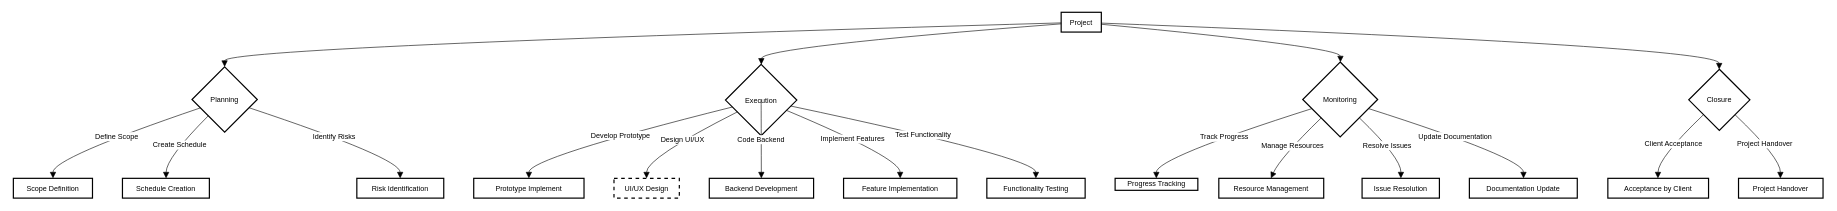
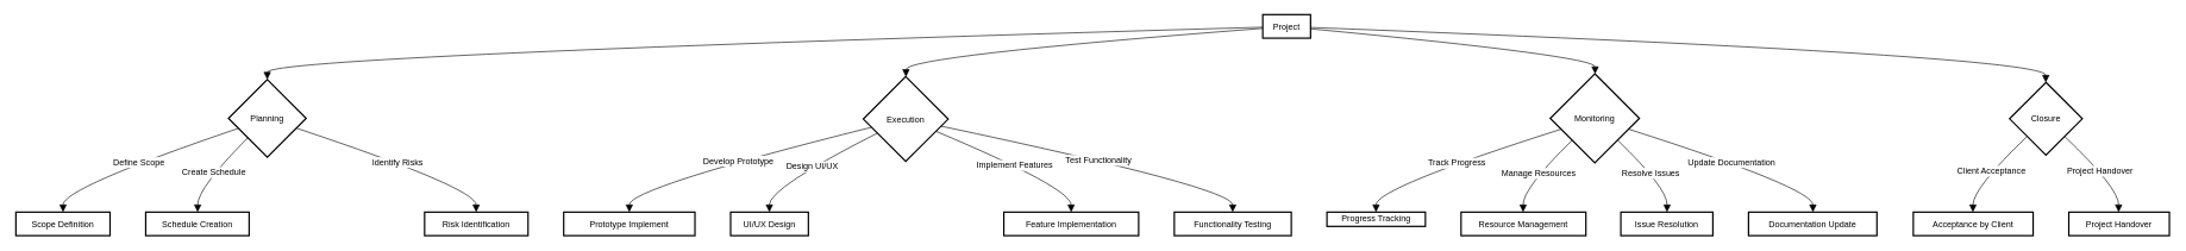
  <mxCell id="0" />
  <mxCell id="1" parent="0" />
  <mxCell id="2" value="Project" style="whiteSpace=wrap;strokeWidth=2;" vertex="1" parent="1"><mxGeometry x="1768" y="20" width="67" height="33" as="geometry" /></mxCell>
  <mxCell id="3" value="Planning" style="rhombus;strokeWidth=2;whiteSpace=wrap;" vertex="1" parent="1"><mxGeometry x="318" y="111" width="109" height="109" as="geometry" /></mxCell>
  <mxCell id="4" value="Scope Definition" style="whiteSpace=wrap;strokeWidth=2;" vertex="1" parent="1"><mxGeometry x="20" y="297" width="132" height="33" as="geometry" /></mxCell>
  <mxCell id="5" value="Schedule Creation" style="whiteSpace=wrap;strokeWidth=2;" vertex="1" parent="1"><mxGeometry x="202" y="297" width="145" height="33" as="geometry" /></mxCell>
  <mxCell id="6" value="Risk Identification" style="whiteSpace=wrap;strokeWidth=2;" vertex="1" parent="1"><mxGeometry x="593" y="297" width="145" height="33" as="geometry" /></mxCell>
  <mxCell id="7" value="Execution" style="rhombus;strokeWidth=2;whiteSpace=wrap;" vertex="1" parent="1"><mxGeometry x="1208" y="107" width="119" height="119" as="geometry" /></mxCell>
  <mxCell id="8" value="Prototype Implement" style="whiteSpace=wrap;strokeWidth=2;" vertex="1" parent="1"><mxGeometry x="788" y="297" width="184" height="33" as="geometry" /></mxCell>
- <mxCell id="9" value="UI/UX Design" style="whiteSpace=wrap;strokeWidth=2;dashed=1;" vertex="1" parent="1"><mxGeometry x="1022" y="297" width="109" height="33" as="geometry" /></mxCell>
- <mxCell id="10" value="Backend Development" style="whiteSpace=wrap;strokeWidth=2;" vertex="1" parent="1"><mxGeometry x="1181" y="297" width="174" height="33" as="geometry" /></mxCell>
+ <mxCell id="9" value="UI/UX Design" style="whiteSpace=wrap;strokeWidth=2;" vertex="1" parent="1"><mxGeometry x="1022" y="297" width="109" height="33" as="geometry" /></mxCell>
  <mxCell id="11" value="Feature Implementation" style="whiteSpace=wrap;strokeWidth=2;" vertex="1" parent="1"><mxGeometry x="1405" y="297" width="189" height="33" as="geometry" /></mxCell>
  <mxCell id="12" value="Functionality Testing" style="whiteSpace=wrap;strokeWidth=2;" vertex="1" parent="1"><mxGeometry x="1644" y="297" width="164" height="33" as="geometry" /></mxCell>
  <mxCell id="13" value="Monitoring" style="rhombus;strokeWidth=2;whiteSpace=wrap;" vertex="1" parent="1"><mxGeometry x="2171" y="103" width="125" height="125" as="geometry" /></mxCell>
  <mxCell id="14" value="Progress Tracking" style="whiteSpace=wrap;strokeWidth=2;" vertex="1" parent="1"><mxGeometry x="1858" y="297" width="138" height="20" as="geometry" /></mxCell>
- <mxCell id="15" value="Resource Management" style="whiteSpace=wrap;strokeWidth=2;" vertex="1" parent="1"><mxGeometry x="2031" y="297" width="175" height="33" as="geometry" /></mxCell>
+ <mxCell id="15" value="Resource Management" style="whiteSpace=wrap;strokeWidth=2;" vertex="1" parent="1"><mxGeometry x="2046" y="297" width="175" height="33" as="geometry" /></mxCell>
  <mxCell id="16" value="Issue Resolution" style="whiteSpace=wrap;strokeWidth=2;" vertex="1" parent="1"><mxGeometry x="2270" y="297" width="129" height="33" as="geometry" /></mxCell>
  <mxCell id="17" value="Documentation Update" style="whiteSpace=wrap;strokeWidth=2;" vertex="1" parent="1"><mxGeometry x="2449" y="297" width="180" height="33" as="geometry" /></mxCell>
  <mxCell id="18" value="Closure" style="rhombus;strokeWidth=2;whiteSpace=wrap;" vertex="1" parent="1"><mxGeometry x="2815" y="115" width="102" height="102" as="geometry" /></mxCell>
  <mxCell id="19" value="Acceptance by Client" style="whiteSpace=wrap;strokeWidth=2;" vertex="1" parent="1"><mxGeometry x="2680" y="297" width="168" height="33" as="geometry" /></mxCell>
  <mxCell id="20" value="Project Handover" style="whiteSpace=wrap;strokeWidth=2;" vertex="1" parent="1"><mxGeometry x="2898" y="297" width="141" height="33" as="geometry" /></mxCell>
  <mxCell id="21" value="" style="curved=1;startArrow=none;endArrow=block;exitX=-0.003;exitY=0.536;entryX=0.5;entryY=0.002;rounded=0;fontSize=12;startSize=8;endSize=8;" edge="1" parent="1" source="2" target="3"><mxGeometry relative="1" as="geometry"><Array as="points"><mxPoint x="372" y="78" /></Array></mxGeometry></mxCell>
  <mxCell id="22" value="Define Scope" style="curved=1;startArrow=none;endArrow=block;exitX=-0.001;exitY=0.673;entryX=0.501;entryY=-0.008;rounded=0;fontSize=12;startSize=8;endSize=8;" edge="1" parent="1" source="3" target="4"><mxGeometry relative="1" as="geometry"><Array as="points"><mxPoint x="86" y="263" /></Array></mxGeometry></mxCell>
  <mxCell id="23" value="Create Schedule" style="curved=1;startArrow=none;endArrow=block;exitX=-0.001;exitY=0.999;entryX=0.502;entryY=-0.008;rounded=0;fontSize=12;startSize=8;endSize=8;" edge="1" parent="1" source="3" target="5"><mxGeometry relative="1" as="geometry"><Array as="points"><mxPoint x="275" y="263" /></Array></mxGeometry></mxCell>
  <mxCell id="24" value="Identify Risks" style="curved=1;startArrow=none;endArrow=block;exitX=1.001;exitY=0.669;entryX=0.499;entryY=-0.008;rounded=0;fontSize=12;startSize=8;endSize=8;" edge="1" parent="1" source="3" target="6"><mxGeometry relative="1" as="geometry"><Array as="points"><mxPoint x="665" y="263" /></Array></mxGeometry></mxCell>
  <mxCell id="25" value="" style="curved=1;startArrow=none;endArrow=block;exitX=-0.003;exitY=0.585;entryX=0.502;entryY=-0.004;rounded=0;fontSize=12;startSize=8;endSize=8;" edge="1" parent="1" source="2" target="7"><mxGeometry relative="1" as="geometry"><Array as="points"><mxPoint x="1268" y="78" /></Array></mxGeometry></mxCell>
  <mxCell id="26" value="Develop Prototype" style="curved=1;startArrow=none;endArrow=block;exitX=0.004;exitY=0.619;entryX=0.5;entryY=-0.008;rounded=0;fontSize=12;startSize=8;endSize=8;" edge="1" parent="1" source="7" target="8"><mxGeometry relative="1" as="geometry"><Array as="points"><mxPoint x="880" y="263" /></Array></mxGeometry></mxCell>
  <mxCell id="27" value="Design UI/UX" style="curved=1;startArrow=none;endArrow=block;exitX=0.004;exitY=0.746;entryX=0.499;entryY=-0.008;rounded=0;fontSize=12;startSize=8;endSize=8;" edge="1" parent="1" source="7" target="9"><mxGeometry relative="1" as="geometry"><Array as="points"><mxPoint x="1076" y="263" /></Array></mxGeometry></mxCell>
- <mxCell id="28" value="Code Backend" style="curved=1;startArrow=none;endArrow=block;exitX=0.502;exitY=0.993;entryX=0.499;entryY=-0.008;rounded=0;fontSize=12;startSize=8;endSize=8;" edge="1" parent="1" source="7" target="10"><mxGeometry relative="1" as="geometry"><Array as="points" /></mxGeometry></mxCell>
  <mxCell id="29" value="Implement Features" style="curved=1;startArrow=none;endArrow=block;exitX=1.0;exitY=0.703;entryX=0.5;entryY=-0.008;rounded=0;fontSize=12;startSize=8;endSize=8;" edge="1" parent="1" source="7" target="11"><mxGeometry relative="1" as="geometry"><Array as="points"><mxPoint x="1499" y="263" /></Array></mxGeometry></mxCell>
  <mxCell id="30" value="Test Functionality" style="curved=1;startArrow=none;endArrow=block;exitX=1.0;exitY=0.6;entryX=0.499;entryY=-0.008;rounded=0;fontSize=12;startSize=8;endSize=8;" edge="1" parent="1" source="7" target="12"><mxGeometry relative="1" as="geometry"><Array as="points"><mxPoint x="1726" y="263" /></Array></mxGeometry></mxCell>
  <mxCell id="31" value="" style="curved=1;startArrow=none;endArrow=block;exitX=0.995;exitY=0.604;entryX=0.503;entryY=0.003;rounded=0;fontSize=12;startSize=8;endSize=8;" edge="1" parent="1" source="2" target="13"><mxGeometry relative="1" as="geometry"><Array as="points"><mxPoint x="2234" y="78" /></Array></mxGeometry></mxCell>
  <mxCell id="32" value="Track Progress" style="curved=1;startArrow=none;endArrow=block;exitX=0.003;exitY=0.66;entryX=0.498;entryY=-0.008;rounded=0;fontSize=12;startSize=8;endSize=8;" edge="1" parent="1" source="13" target="14"><mxGeometry relative="1" as="geometry"><Array as="points"><mxPoint x="1927" y="263" /></Array></mxGeometry></mxCell>
  <mxCell id="33" value="Manage Resources" style="curved=1;startArrow=none;endArrow=block;exitX=0.003;exitY=0.982;entryX=0.497;entryY=-0.008;rounded=0;fontSize=12;startSize=8;endSize=8;" edge="1" parent="1" source="13" target="15"><mxGeometry relative="1" as="geometry"><Array as="points"><mxPoint x="2133" y="263" /></Array></mxGeometry></mxCell>
  <mxCell id="34" value="Resolve Issues" style="curved=1;startArrow=none;endArrow=block;exitX=1.003;exitY=0.982;entryX=0.502;entryY=-0.008;rounded=0;fontSize=12;startSize=8;endSize=8;" edge="1" parent="1" source="13" target="16"><mxGeometry relative="1" as="geometry"><Array as="points"><mxPoint x="2335" y="263" /></Array></mxGeometry></mxCell>
  <mxCell id="35" value="Update Documentation" style="curved=1;startArrow=none;endArrow=block;exitX=1.003;exitY=0.661;entryX=0.502;entryY=-0.008;rounded=0;fontSize=12;startSize=8;endSize=8;" edge="1" parent="1" source="13" target="17"><mxGeometry relative="1" as="geometry"><Array as="points"><mxPoint x="2539" y="263" /></Array></mxGeometry></mxCell>
  <mxCell id="36" value="" style="curved=1;startArrow=none;endArrow=block;exitX=0.995;exitY=0.546;entryX=0.497;entryY=0.001;rounded=0;fontSize=12;startSize=8;endSize=8;" edge="1" parent="1" source="2" target="18"><mxGeometry relative="1" as="geometry"><Array as="points"><mxPoint x="2866" y="78" /></Array></mxGeometry></mxCell>
  <mxCell id="37" value="Client Acceptance" style="curved=1;startArrow=none;endArrow=block;exitX=-0.001;exitY=0.97;entryX=0.497;entryY=-0.008;rounded=0;fontSize=12;startSize=8;endSize=8;" edge="1" parent="1" source="18" target="19"><mxGeometry relative="1" as="geometry"><Array as="points"><mxPoint x="2764" y="263" /></Array></mxGeometry></mxCell>
  <mxCell id="38" value="Project Handover" style="curved=1;startArrow=none;endArrow=block;exitX=0.995;exitY=0.97;entryX=0.495;entryY=-0.008;rounded=0;fontSize=12;startSize=8;endSize=8;" edge="1" parent="1" source="18" target="20"><mxGeometry relative="1" as="geometry"><Array as="points"><mxPoint x="2968" y="263" /></Array></mxGeometry></mxCell>
